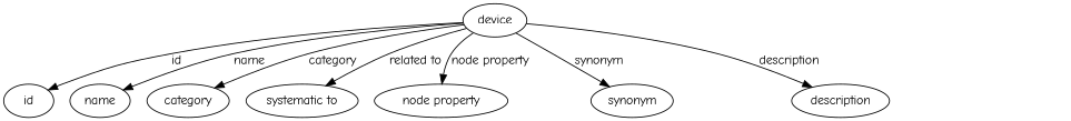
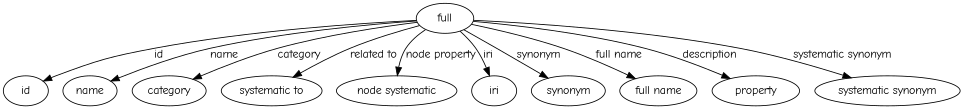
  digraph {
    fontname="Comic Neue"
    node [fontname="Comic Neue" color=black]
    edge [color=black fontname="Comic Neue" style=solid]
-   n1 [height=0.5 label=device width=0.92174 color=""]
+   n1 [height=0.5 label=full width=0.92174 color=""]
    id [height=0.5 width=0.75]
    name [height=0.5 width=0.75]
    category [height=0.5 width=0.75]
    n5 [height=0.5 label="systematic to" width=0.75]
-   "node property" [height=0.5 width=0.75]
+   "node property" [height=0.5 width=0.75 label="node systematic"]
+   iri [height=0.5 width=0.75]
    synonym [height=0.5 width=0.75]
-   description [height=0.5 width=0.75]
+   "full name" [height=0.5 width=0.75]
+   description [height=0.5 width=0.75 label=property]
+   "systematic synonym" [height=0.5 width=0.75]
    n1 -> id [label=id]
    n1 -> name [label=name]
    n1 -> category [label=category]
    n1 -> n5 [label="related to"]
    n1 -> "node property" [label="node property"]
+   n1 -> iri [label=iri]
    n1 -> synonym [label=synonym]
+   n1 -> "full name" [label="full name"]
    n1 -> description [label=description]
+   n1 -> "systematic synonym" [label="systematic synonym"]
  }
